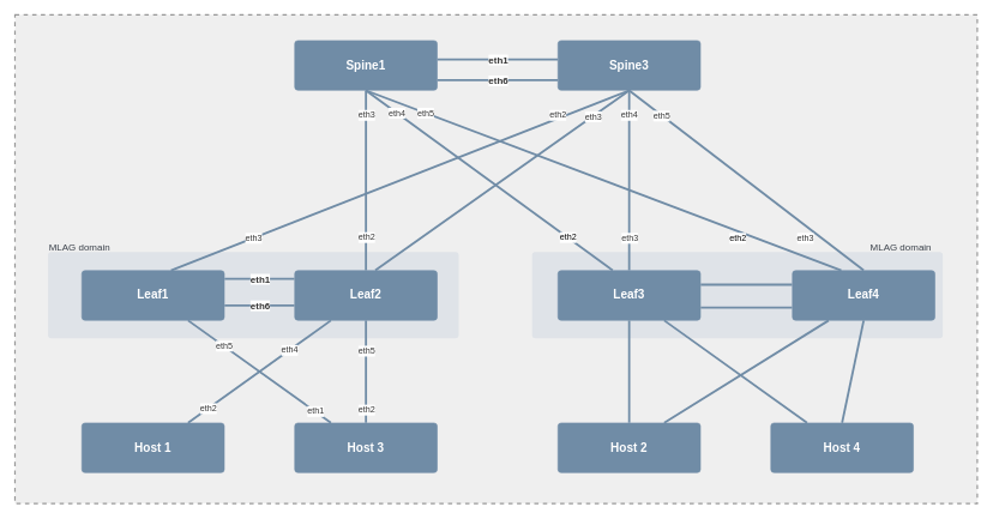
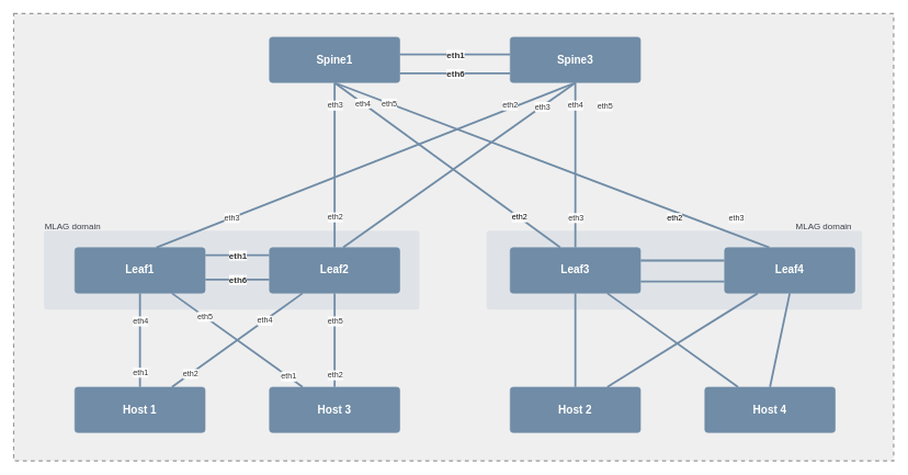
  <mxCell id="0" />
  <mxCell id="1" parent="0" />
  <mxCell id="2" value="" style="rounded=0;whiteSpace=wrap;html=1;fillColor=#efefef;strokeWidth=2;dashed=1;strokeColor=#999999;" vertex="1" parent="1"><mxGeometry x="20" y="20" width="1338" height="680" as="geometry" /></mxCell>
  <mxCell id="3" value="" style="html=1;overflow=block;blockSpacing=1;whiteSpace=wrap;fontSize=13;spacing=3.8;strokeOpacity=0;fillOpacity=100;rounded=1;absoluteArcSize=1;arcSize=9;fillColor=#dfe3e8;strokeWidth=NaN;lucidId=mNcEYTTzJvdY;" parent="1" vertex="1"><mxGeometry x="739" y="350" width="571" height="120" as="geometry" /></mxCell>
  <mxCell id="4" value="" style="html=1;overflow=block;blockSpacing=1;whiteSpace=wrap;fontSize=13;spacing=3.8;strokeOpacity=0;fillOpacity=100;rounded=1;absoluteArcSize=1;arcSize=9;fillColor=#dfe3e8;strokeWidth=NaN;lucidId=SMcEaSbGTUnG;" parent="1" vertex="1"><mxGeometry x="66" y="350" width="571" height="120" as="geometry" /></mxCell>
  <mxCell id="5" value="Spine1" style="html=1;overflow=block;blockSpacing=1;whiteSpace=wrap;fontSize=16.7;fontColor=#ffffff;fontStyle=1;spacing=9;strokeColor=#708ca6;strokeOpacity=100;fillOpacity=100;rounded=1;absoluteArcSize=1;arcSize=9;fillColor=#708ca6;strokeWidth=NaN;lucidId=DrcEM_hbpb6P;" parent="1" vertex="1"><mxGeometry x="409" y="56" width="198" height="69" as="geometry" /></mxCell>
  <mxCell id="6" value="Spine3" style="html=1;overflow=block;blockSpacing=1;whiteSpace=wrap;fontSize=16.7;fontColor=#ffffff;fontStyle=1;spacing=9;strokeColor=#708ca6;strokeOpacity=100;fillOpacity=100;rounded=1;absoluteArcSize=1;arcSize=9;fillColor=#708ca6;strokeWidth=NaN;lucidId=JrcE.HmHF6oe;" parent="1" vertex="1"><mxGeometry x="775" y="56" width="198" height="69" as="geometry" /></mxCell>
  <mxCell id="7" value="Leaf1" style="html=1;overflow=block;blockSpacing=1;whiteSpace=wrap;fontSize=16.7;fontColor=#ffffff;fontStyle=1;spacing=9;strokeColor=#708ca6;strokeOpacity=100;fillOpacity=100;rounded=1;absoluteArcSize=1;arcSize=9;fillColor=#708ca6;strokeWidth=NaN;lucidId=1tcEnaTPczxD;" parent="1" vertex="1"><mxGeometry x="113" y="376" width="198" height="69" as="geometry" /></mxCell>
  <mxCell id="8" value="Leaf2" style="html=1;overflow=block;blockSpacing=1;whiteSpace=wrap;fontSize=16.7;fontColor=#ffffff;fontStyle=1;spacing=9;strokeColor=#708ca6;strokeOpacity=100;fillOpacity=100;rounded=1;absoluteArcSize=1;arcSize=9;fillColor=#708ca6;strokeWidth=NaN;lucidId=3tcEv-ZOdnDd;" parent="1" vertex="1"><mxGeometry x="409" y="376" width="198" height="69" as="geometry" /></mxCell>
  <mxCell id="9" value="Leaf3" style="html=1;overflow=block;blockSpacing=1;whiteSpace=wrap;fontSize=16.7;fontColor=#ffffff;fontStyle=1;spacing=9;strokeColor=#708ca6;strokeOpacity=100;fillOpacity=100;rounded=1;absoluteArcSize=1;arcSize=9;fillColor=#708ca6;strokeWidth=NaN;lucidId=jMcEnVc1r_W5;" parent="1" vertex="1"><mxGeometry x="775" y="376" width="198" height="69" as="geometry" /></mxCell>
  <mxCell id="10" value="Leaf4" style="html=1;overflow=block;blockSpacing=1;whiteSpace=wrap;fontSize=16.7;fontColor=#ffffff;fontStyle=1;spacing=9;strokeColor=#708ca6;strokeOpacity=100;fillOpacity=100;rounded=1;absoluteArcSize=1;arcSize=9;fillColor=#708ca6;strokeWidth=NaN;lucidId=jMcEj8rc27tS;" parent="1" vertex="1"><mxGeometry x="1101" y="376" width="198" height="69" as="geometry" /></mxCell>
  <mxCell id="11" value="" style="html=1;jettySize=18;whiteSpace=wrap;fontSize=13;strokeColor=#708ca6;strokeOpacity=100;strokeWidth=3;rounded=0;startArrow=none;endArrow=none;exitX=0.5;exitY=-0.005;exitPerimeter=0;entryX=0.5;entryY=1.005;entryPerimeter=0;lucidId=dOcELgGunR_l;" parent="1" source="8" target="5" edge="1"><mxGeometry width="100" height="100" relative="1" as="geometry"><Array as="points" /></mxGeometry></mxCell>
  <mxCell id="12" value="eth3" style="text;html=1;resizable=0;labelBackgroundColor=default;align=center;verticalAlign=middle;fontStyle=0;fontColor=#333333;fontSize=12;" parent="11" vertex="1"><mxGeometry x="0.728" relative="1" as="geometry" /></mxCell>
  <mxCell id="13" value="eth2" style="text;html=1;resizable=0;labelBackgroundColor=default;align=center;verticalAlign=middle;fontStyle=0;fontColor=#333333;fontSize=12;" parent="11" vertex="1"><mxGeometry x="-0.667" relative="1" as="geometry"><mxPoint y="-4" as="offset" /></mxGeometry></mxCell>
  <mxCell id="14" value="" style="html=1;jettySize=18;whiteSpace=wrap;fontSize=13;strokeColor=#708ca6;strokeOpacity=100;strokeWidth=3;rounded=0;startArrow=none;endArrow=none;exitX=0.384;exitY=-0.005;exitPerimeter=0;entryX=0.5;entryY=1.005;entryPerimeter=0;lucidId=kOcEzasSurEM;" parent="1" source="9" target="5" edge="1"><mxGeometry width="100" height="100" relative="1" as="geometry"><Array as="points" /></mxGeometry></mxCell>
  <mxCell id="15" value="eth4" style="text;html=1;resizable=0;labelBackgroundColor=default;align=center;verticalAlign=middle;fontStyle=0;fontColor=#333333;fontSize=12;" parent="14" vertex="1"><mxGeometry x="0.75" relative="1" as="geometry" /></mxCell>
  <mxCell id="16" value="eth2" style="edgeLabel;html=1;align=center;verticalAlign=middle;resizable=0;points=[];fontStyle=0;fontSize=12;" parent="14" vertex="1" connectable="0"><mxGeometry x="-0.713" y="1" relative="1" as="geometry"><mxPoint x="-13" y="-11" as="offset" /></mxGeometry></mxCell>
  <mxCell id="17" value="" style="html=1;jettySize=18;whiteSpace=wrap;fontSize=13;strokeColor=#708ca6;strokeOpacity=100;strokeWidth=3;rounded=0;startArrow=none;endArrow=none;exitX=0.343;exitY=-0.005;exitPerimeter=0;entryX=0.5;entryY=1.005;entryPerimeter=0;lucidId=qOcEoxyUAGsm;" parent="1" source="10" target="5" edge="1"><mxGeometry width="100" height="100" relative="1" as="geometry"><Array as="points" /></mxGeometry></mxCell>
  <mxCell id="18" value="eth5" style="text;html=1;resizable=0;labelBackgroundColor=default;align=center;verticalAlign=middle;fontStyle=0;fontColor=#333333;fontSize=12;" parent="17" vertex="1"><mxGeometry x="0.752" relative="1" as="geometry" /></mxCell>
  <mxCell id="19" value="" style="html=1;jettySize=18;whiteSpace=wrap;fontSize=13;strokeColor=#708ca6;strokeOpacity=100;strokeWidth=3;rounded=0;startArrow=none;endArrow=none;exitX=0.626;exitY=-0.005;exitPerimeter=0;entryX=0.5;entryY=1.005;entryPerimeter=0;lucidId=xOcEDQ19wYAB;" parent="1" source="7" target="6" edge="1"><mxGeometry width="100" height="100" relative="1" as="geometry"><Array as="points" /></mxGeometry></mxCell>
  <mxCell id="20" value="eth3" style="text;html=1;resizable=0;labelBackgroundColor=default;align=center;verticalAlign=middle;fontStyle=0;fontColor=#333333;fontSize=12;" parent="19" vertex="1"><mxGeometry x="-0.641" relative="1" as="geometry" /></mxCell>
  <mxCell id="21" value="" style="html=1;jettySize=18;whiteSpace=wrap;fontSize=13;strokeColor=#708ca6;strokeOpacity=100;strokeWidth=3;rounded=0;startArrow=none;endArrow=none;exitX=0.566;exitY=-0.005;exitPerimeter=0;entryX=0.5;entryY=1.005;entryPerimeter=0;lucidId=EOcEkz9Lft_9;" parent="1" source="8" target="6" edge="1"><mxGeometry width="100" height="100" relative="1" as="geometry"><Array as="points" /></mxGeometry></mxCell>
  <mxCell id="22" style="edgeStyle=orthogonalEdgeStyle;rounded=0;orthogonalLoop=1;jettySize=auto;html=1;exitX=0;exitY=0;exitDx=0;exitDy=0;fontStyle=0;fontSize=12;" parent="21" edge="1"><mxGeometry relative="1" as="geometry"><mxPoint x="650.311" y="630.184" as="sourcePoint" /><mxPoint x="650.311" y="630.184" as="targetPoint" /></mxGeometry></mxCell>
  <mxCell id="23" value="" style="html=1;jettySize=18;whiteSpace=wrap;fontSize=13;strokeColor=#708ca6;strokeOpacity=100;strokeWidth=3;rounded=0;startArrow=none;endArrow=none;exitX=0.5;exitY=-0.005;exitPerimeter=0;entryX=0.5;entryY=1.005;entryPerimeter=0;lucidId=LOcErvmA6xg4;" parent="1" source="62" target="6" edge="1"><mxGeometry width="100" height="100" relative="1" as="geometry"><Array as="points" /></mxGeometry></mxCell>
- <mxCell id="24" value="" style="html=1;jettySize=18;whiteSpace=wrap;fontSize=13;strokeColor=#708ca6;strokeOpacity=100;strokeWidth=3;rounded=0;startArrow=none;endArrow=none;exitX=0.5;exitY=-0.005;exitPerimeter=0;entryX=0.5;entryY=1.005;entryPerimeter=0;lucidId=YOcEJ5Kzxu9V;" parent="1" source="10" target="6" edge="1"><mxGeometry width="100" height="100" relative="1" as="geometry"><Array as="points" /></mxGeometry></mxCell>
  <mxCell id="25" value="" style="html=1;jettySize=18;whiteSpace=wrap;fontSize=13;strokeColor=#708ca6;strokeOpacity=100;strokeWidth=3;rounded=0;startArrow=none;endArrow=none;exitX=1.002;exitY=0.167;exitPerimeter=0;entryX=-0.002;entryY=0.167;entryPerimeter=0;lucidId=-OcE0mhvDMb.;" parent="1" source="7" target="8" edge="1"><mxGeometry width="100" height="100" relative="1" as="geometry"><Array as="points" /></mxGeometry></mxCell>
  <mxCell id="26" value="eth1" style="text;html=1;resizable=0;labelBackgroundColor=default;align=center;verticalAlign=middle;fontStyle=1;fontColor=#333333;fontSize=13.3;" parent="25" vertex="1"><mxGeometry relative="1" as="geometry" /></mxCell>
  <mxCell id="27" value="" style="html=1;jettySize=18;whiteSpace=wrap;fontSize=13;strokeColor=#708ca6;strokeOpacity=100;strokeWidth=3;rounded=0;startArrow=none;endArrow=none;exitX=1.002;exitY=0.703;exitPerimeter=0;entryX=-0.002;entryY=0.703;entryPerimeter=0;lucidId=hPcEpW5z6_Q4;" parent="1" source="7" target="8" edge="1"><mxGeometry width="100" height="100" relative="1" as="geometry"><Array as="points" /></mxGeometry></mxCell>
  <mxCell id="28" value="eth6" style="text;html=1;resizable=0;labelBackgroundColor=default;align=center;verticalAlign=middle;fontStyle=1;fontColor=#333333;fontSize=13.3;" parent="27" vertex="1"><mxGeometry relative="1" as="geometry" /></mxCell>
  <mxCell id="29" value="" style="html=1;jettySize=18;whiteSpace=wrap;fontSize=13;strokeColor=#708ca6;strokeOpacity=100;strokeWidth=3;rounded=0;startArrow=none;endArrow=none;exitX=-0.002;exitY=0.283;exitPerimeter=0;entryX=1.002;entryY=0.283;entryPerimeter=0;lucidId=nPcEOFS4PgKr;" parent="1" source="10" target="9" edge="1"><mxGeometry width="100" height="100" relative="1" as="geometry"><Array as="points" /></mxGeometry></mxCell>
  <mxCell id="30" value="" style="html=1;jettySize=18;whiteSpace=wrap;fontSize=13;strokeColor=#708ca6;strokeOpacity=100;strokeWidth=3;rounded=0;startArrow=none;endArrow=none;exitX=1.002;exitY=0.746;exitPerimeter=0;entryX=-0.002;entryY=0.746;entryPerimeter=0;lucidId=tPcENzWbp4Fn;" parent="1" source="9" target="10" edge="1"><mxGeometry width="100" height="100" relative="1" as="geometry"><Array as="points" /></mxGeometry></mxCell>
  <mxCell id="31" value="Host 1" style="html=1;overflow=block;blockSpacing=1;whiteSpace=wrap;fontSize=16.7;fontColor=#ffffff;fontStyle=1;spacing=9;strokeColor=#708ca6;strokeOpacity=100;fillOpacity=100;rounded=1;absoluteArcSize=1;arcSize=9;fillColor=#708ca6;strokeWidth=NaN;lucidId=.PcEmaHjDP97;" parent="1" vertex="1"><mxGeometry x="113" y="588" width="198" height="69" as="geometry" /></mxCell>
  <mxCell id="32" value="Host 3" style="html=1;overflow=block;blockSpacing=1;whiteSpace=wrap;fontSize=16.7;fontColor=#ffffff;fontStyle=1;spacing=9;strokeColor=#708ca6;strokeOpacity=100;fillOpacity=100;rounded=1;absoluteArcSize=1;arcSize=9;fillColor=#708ca6;strokeWidth=NaN;lucidId=OQcEZR3xVDkz;" parent="1" vertex="1"><mxGeometry x="409" y="588" width="198" height="69" as="geometry" /></mxCell>
  <mxCell id="33" value="Host 2" style="html=1;overflow=block;blockSpacing=1;whiteSpace=wrap;fontSize=16.7;fontColor=#ffffff;fontStyle=1;spacing=9;strokeColor=#708ca6;strokeOpacity=100;fillOpacity=100;rounded=1;absoluteArcSize=1;arcSize=9;fillColor=#708ca6;strokeWidth=NaN;lucidId=VQcE5UCoswMj;dashed=1;" parent="1" vertex="1"><mxGeometry x="775" y="588" width="198" height="69" as="geometry" /></mxCell>
  <mxCell id="34" value="Host 4" style="html=1;overflow=block;blockSpacing=1;whiteSpace=wrap;fontSize=16.7;fontColor=#ffffff;fontStyle=1;spacing=9;strokeColor=#708ca6;strokeOpacity=100;fillOpacity=100;rounded=1;absoluteArcSize=1;arcSize=9;fillColor=#708ca6;strokeWidth=NaN;lucidId=5QcEkpzEviA6;" parent="1" vertex="1"><mxGeometry x="1071" y="588" width="198" height="69" as="geometry" /></mxCell>
+ <mxCell id="35" value="" style="html=1;jettySize=18;whiteSpace=wrap;fontSize=13;strokeColor=#708ca6;strokeOpacity=100;strokeWidth=3;rounded=0;startArrow=none;endArrow=none;exitX=0.5;exitY=-0.005;exitPerimeter=0;entryX=0.5;entryY=1.005;entryPerimeter=0;lucidId=lRcEb4w7YVGW;" parent="1" source="31" target="7" edge="1"><mxGeometry width="100" height="100" relative="1" as="geometry"><Array as="points" /></mxGeometry></mxCell>
+ <mxCell id="36" value="eth1" style="text;html=1;resizable=0;labelBackgroundColor=default;align=center;verticalAlign=middle;fontStyle=0;fontColor=#333333;fontSize=12;" parent="35" vertex="1"><mxGeometry x="-0.688" relative="1" as="geometry" /></mxCell>
+ <mxCell id="37" value="eth4" style="text;html=1;resizable=0;labelBackgroundColor=default;align=center;verticalAlign=middle;fontStyle=0;fontColor=#333333;fontSize=12;" parent="35" vertex="1"><mxGeometry x="0.406" relative="1" as="geometry" /></mxCell>
  <mxCell id="38" value="" style="html=1;jettySize=18;whiteSpace=wrap;fontSize=13;strokeColor=#708ca6;strokeOpacity=100;strokeWidth=3;rounded=0;startArrow=none;endArrow=none;exitX=0.746;exitY=-0.005;exitPerimeter=0;entryX=0.254;entryY=1.005;entryPerimeter=0;lucidId=rRcE1lINlCYa;" parent="1" source="31" target="8" edge="1"><mxGeometry width="100" height="100" relative="1" as="geometry"><Array as="points" /></mxGeometry></mxCell>
  <mxCell id="39" value="eth2" style="text;html=1;resizable=0;labelBackgroundColor=default;align=center;verticalAlign=middle;fontStyle=0;fontColor=#333333;fontSize=12;" parent="38" vertex="1"><mxGeometry x="-0.719" relative="1" as="geometry" /></mxCell>
  <mxCell id="40" value="eth4" style="text;html=1;resizable=0;labelBackgroundColor=default;align=center;verticalAlign=middle;fontStyle=0;fontColor=#333333;fontSize=12;" parent="38" vertex="1"><mxGeometry x="0.416" relative="1" as="geometry" /></mxCell>
  <mxCell id="41" value="" style="html=1;jettySize=18;whiteSpace=wrap;fontSize=13;strokeColor=#708ca6;strokeOpacity=100;strokeWidth=3;rounded=0;startArrow=none;endArrow=none;exitX=0.746;exitY=1.005;exitPerimeter=0;entryX=0.254;entryY=-0.005;entryPerimeter=0;lucidId=ARcEyBS12Bb-;" parent="1" source="7" target="32" edge="1"><mxGeometry width="100" height="100" relative="1" as="geometry"><Array as="points" /></mxGeometry></mxCell>
  <mxCell id="42" value="eth5" style="text;html=1;resizable=0;labelBackgroundColor=default;align=center;verticalAlign=middle;fontStyle=0;fontColor=#333333;fontSize=12;" parent="41" vertex="1"><mxGeometry x="-0.497" relative="1" as="geometry" /></mxCell>
  <mxCell id="43" value="eth1" style="text;html=1;resizable=0;labelBackgroundColor=default;align=center;verticalAlign=middle;fontStyle=0;fontColor=#333333;fontSize=12;" parent="41" vertex="1"><mxGeometry x="0.775" relative="1" as="geometry" /></mxCell>
  <mxCell id="44" value="" style="html=1;jettySize=18;whiteSpace=wrap;fontSize=13;strokeColor=#708ca6;strokeOpacity=100;strokeWidth=3;rounded=0;startArrow=none;endArrow=none;exitX=0.5;exitY=-0.005;exitPerimeter=0;entryX=0.5;entryY=1.005;entryPerimeter=0;lucidId=KRcEQ~QB-6__;" parent="1" source="32" target="8" edge="1"><mxGeometry width="100" height="100" relative="1" as="geometry"><Array as="points" /></mxGeometry></mxCell>
  <mxCell id="45" value="eth5" style="text;html=1;resizable=0;labelBackgroundColor=default;align=center;verticalAlign=middle;fontStyle=0;fontColor=#333333;fontSize=12;" parent="44" vertex="1"><mxGeometry x="0.406" relative="1" as="geometry" /></mxCell>
  <mxCell id="46" value="eth2" style="text;html=1;resizable=0;labelBackgroundColor=default;align=center;verticalAlign=middle;fontStyle=0;fontColor=#333333;fontSize=12;" parent="44" vertex="1"><mxGeometry x="-0.75" relative="1" as="geometry" /></mxCell>
  <mxCell id="47" value="" style="html=1;jettySize=18;whiteSpace=wrap;fontSize=13;strokeColor=#708ca6;strokeOpacity=100;strokeWidth=3;rounded=0;startArrow=none;endArrow=none;exitX=0.5;exitY=-0.005;exitPerimeter=0;entryX=0.5;entryY=1.005;entryPerimeter=0;lucidId=OTcEsHePGc0N;" parent="1" source="33" target="9" edge="1"><mxGeometry width="100" height="100" relative="1" as="geometry"><Array as="points" /></mxGeometry></mxCell>
  <mxCell id="48" value="" style="html=1;jettySize=18;whiteSpace=wrap;fontSize=13;strokeColor=#708ca6;strokeOpacity=100;strokeWidth=3;rounded=0;startArrow=none;endArrow=none;exitX=0.746;exitY=-0.005;exitPerimeter=0;entryX=0.254;entryY=1.005;entryPerimeter=0;lucidId=TTcEFWJj1Vsw;" parent="1" source="33" target="10" edge="1"><mxGeometry width="100" height="100" relative="1" as="geometry"><Array as="points" /></mxGeometry></mxCell>
  <mxCell id="49" value="" style="html=1;jettySize=18;whiteSpace=wrap;fontSize=13;strokeColor=#708ca6;strokeOpacity=100;strokeWidth=3;rounded=0;startArrow=none;endArrow=none;exitX=0.5;exitY=-0.005;exitPerimeter=0;entryX=0.5;entryY=1.005;entryPerimeter=0;lucidId=YTcE.-pwdI_a;" parent="1" source="34" target="10" edge="1"><mxGeometry width="100" height="100" relative="1" as="geometry"><Array as="points" /></mxGeometry></mxCell>
  <mxCell id="50" value="" style="html=1;jettySize=18;whiteSpace=wrap;fontSize=13;strokeColor=#708ca6;strokeOpacity=100;strokeWidth=3;rounded=0;startArrow=none;endArrow=none;exitX=0.254;exitY=-0.005;exitPerimeter=0;entryX=0.746;entryY=1.005;entryPerimeter=0;lucidId=3TcEC1QP7bp_;" parent="1" source="34" target="9" edge="1"><mxGeometry width="100" height="100" relative="1" as="geometry"><Array as="points" /></mxGeometry></mxCell>
  <mxCell id="51" value="MLAG domain" style="html=1;overflow=block;blockSpacing=1;whiteSpace=wrap;fontSize=13.3;fontColor=#3a414a;spacing=0;strokeColor=none;strokeOpacity=100;rounded=1;absoluteArcSize=1;arcSize=9;strokeWidth=0.8;fillColor=none;lucidId=iUcEw5~cu.Jm;" parent="1" vertex="1"><mxGeometry x="1162" y="321" width="180" height="45" as="geometry" /></mxCell>
  <mxCell id="52" value="MLAG domain" style="html=1;overflow=block;blockSpacing=1;whiteSpace=wrap;fontSize=13.3;fontColor=#3a414a;spacing=0;strokeColor=none;strokeOpacity=100;rounded=1;absoluteArcSize=1;arcSize=9;strokeWidth=0.8;fillColor=none;lucidId=wUcEOmzLTjcV;" parent="1" vertex="1"><mxGeometry x="20" y="321" width="180" height="45" as="geometry" /></mxCell>
  <mxCell id="53" value="" style="html=1;jettySize=18;whiteSpace=wrap;fontSize=13;strokeColor=#708ca6;strokeOpacity=100;strokeWidth=3;rounded=0;startArrow=none;endArrow=none;exitX=1.002;exitY=0.382;exitPerimeter=0;entryX=-0.002;entryY=0.382;entryPerimeter=0;lucidId=FUcEs8fpjwEw;" parent="1" source="5" target="6" edge="1"><mxGeometry width="100" height="100" relative="1" as="geometry"><Array as="points" /></mxGeometry></mxCell>
  <mxCell id="54" value="eth1" style="text;html=1;resizable=0;labelBackgroundColor=default;align=center;verticalAlign=middle;fontStyle=1;fontColor=#333333;fontSize=13.3;fillColor=none;" parent="53" vertex="1"><mxGeometry relative="1" as="geometry" /></mxCell>
  <mxCell id="55" value="" style="html=1;jettySize=18;whiteSpace=wrap;fontSize=13;strokeColor=#708ca6;strokeOpacity=100;strokeWidth=3;rounded=0;startArrow=none;endArrow=none;exitX=1.002;exitY=0.799;exitPerimeter=0;entryX=-0.002;entryY=0.799;entryPerimeter=0;lucidId=FUcEB2XFTIno;" parent="1" source="5" target="6" edge="1"><mxGeometry width="100" height="100" relative="1" as="geometry"><Array as="points" /></mxGeometry></mxCell>
  <mxCell id="56" value="eth6" style="text;html=1;resizable=0;labelBackgroundColor=default;align=center;verticalAlign=middle;fontStyle=1;fontColor=#333333;fontSize=13.3;fillColor=none;" parent="55" vertex="1"><mxGeometry relative="1" as="geometry" /></mxCell>
  <mxCell id="57" value="eth2" style="text;html=1;resizable=0;labelBackgroundColor=default;align=center;verticalAlign=middle;fontStyle=0;fontColor=#333333;fontSize=12;" parent="1" vertex="1"><mxGeometry x="774.996" y="159.999" as="geometry" /></mxCell>
  <mxCell id="58" value="eth3" style="text;html=1;resizable=0;labelBackgroundColor=default;align=center;verticalAlign=middle;fontStyle=0;fontColor=#333333;fontSize=12;" parent="1" vertex="1"><mxGeometry x="823" y="161.005" as="geometry" /></mxCell>
  <mxCell id="59" value="eth4" style="text;html=1;resizable=0;labelBackgroundColor=default;align=center;verticalAlign=middle;fontStyle=0;fontColor=#333333;fontSize=12;" parent="1" vertex="1"><mxGeometry x="873.999" y="159.999" as="geometry" /></mxCell>
  <mxCell id="60" value="eth5" style="text;html=1;resizable=0;labelBackgroundColor=default;align=center;verticalAlign=middle;fontStyle=0;fontColor=#333333;fontSize=12;" parent="1" vertex="1"><mxGeometry x="918.001" y="160.002" as="geometry" /></mxCell>
  <mxCell id="61" value="" style="html=1;jettySize=18;whiteSpace=wrap;fontSize=13;strokeColor=#708ca6;strokeOpacity=100;strokeWidth=3;rounded=0;startArrow=none;endArrow=none;exitX=0.5;exitY=-0.005;exitPerimeter=0;entryX=0.5;entryY=1.005;entryPerimeter=0;lucidId=LOcErvmA6xg4;" parent="1" source="9" target="62" edge="1"><mxGeometry width="100" height="100" relative="1" as="geometry"><Array as="points" /><mxPoint x="874" y="376" as="sourcePoint" /><mxPoint x="874" y="125" as="targetPoint" /></mxGeometry></mxCell>
  <mxCell id="62" value="eth3" style="text;html=1;resizable=0;labelBackgroundColor=default;align=center;verticalAlign=middle;fontStyle=0;fontColor=#333333;fontSize=12;" parent="1" vertex="1"><mxGeometry x="874.001" y="330.184" as="geometry" /></mxCell>
  <mxCell id="63" value="eth2" style="edgeLabel;html=1;align=center;verticalAlign=middle;resizable=0;points=[];fontStyle=0;fontSize=12;" parent="1" vertex="1" connectable="0"><mxGeometry x="1024.498" y="330.184" as="geometry" /></mxCell>
  <mxCell id="64" value="eth3" style="text;html=1;resizable=0;labelBackgroundColor=default;align=center;verticalAlign=middle;fontStyle=0;fontColor=#333333;fontSize=12;" parent="1" vertex="1"><mxGeometry x="1118.001" y="330.184" as="geometry" /></mxCell>
